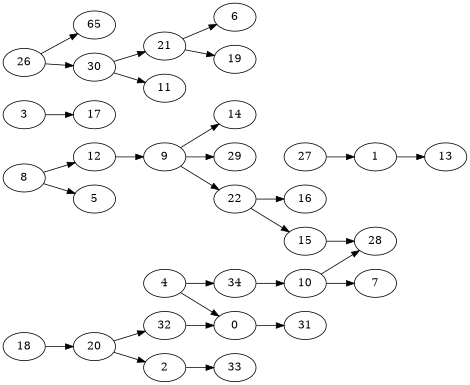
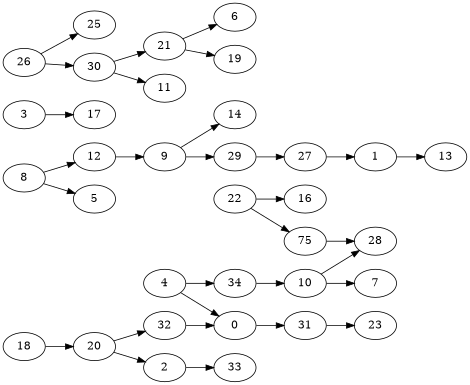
  digraph {
    rankdir=LR
    0
    31
+   23
    1
    13
    2
    33
-   15
+   15 [label=75]
    28
    3
    17
    4
    34
    10
    7
    8
    5
    12
    9
    14
    22
    29
    16
    27
    26
-   25 [label=65]
+   25
    30
    21
    11
    18
    20
    32
    6
    19
    0 -> 31
+   31 -> 23
    1 -> 13
    2 -> 33
    15 -> 28
    3 -> 17
    4 -> 0
    4 -> 34
    34 -> 10
    10 -> 28
    10 -> 7
    8 -> 5
    8 -> 12
    12 -> 9
    9 -> 14
-   9 -> 22
    9 -> 29
    22 -> 15
    22 -> 16
+   29 -> 27
    27 -> 1
    26 -> 25
    26 -> 30
    30 -> 21
    30 -> 11
    21 -> 6
    21 -> 19
    18 -> 20
    20 -> 2
    20 -> 32
    32 -> 0
  }
